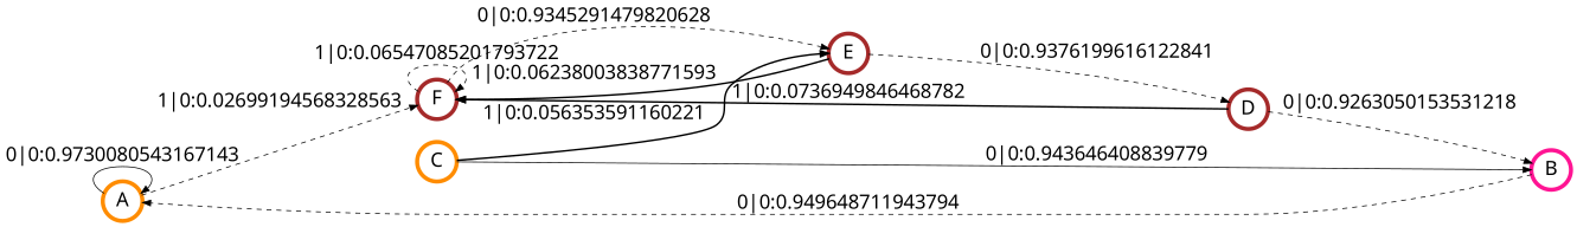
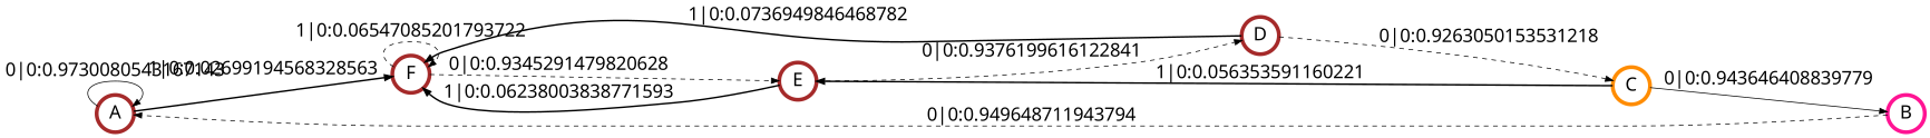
  digraph {
    fontname="CMU Serif Roman"
    rankdir=LR
    node [color=brown fontname="CMU Serif Roman" fontsize=24 penwidth=5 shape=circle]
    edge [fontname="CMU Serif Roman" fontsize=24 style=dashed]
-   A [color=darkorange]
+   A
    F
    E
    D
    B [color=deeppink]
    C [color=darkorange]
    A -> A [label="0|0:0.9730080543167143\l" style=solid]
-   A -> F [label="1|0:0.02699194568328563\l"]
+   A -> F [label="1|0:0.02699194568328563\l" style=bold]
    F -> F [label="1|0:0.06547085201793722\l"]
    F -> E [label="0|0:0.9345291479820628\l"]
    E -> F [label="1|0:0.06238003838771593\l" style=bold]
    E -> D [label="0|0:0.9376199616122841\l"]
    D -> F [label="1|0:0.0736949846468782\l" style=bold]
-   D -> B [label="0|0:0.9263050153531218\l"]
+   D -> C [label="0|0:0.9263050153531218\l"]
    B -> A [label="0|0:0.949648711943794\l"]
    C -> E [label="1|0:0.056353591160221\l" style=bold]
    C -> B [label="0|0:0.943646408839779\l" style=solid]
  }
